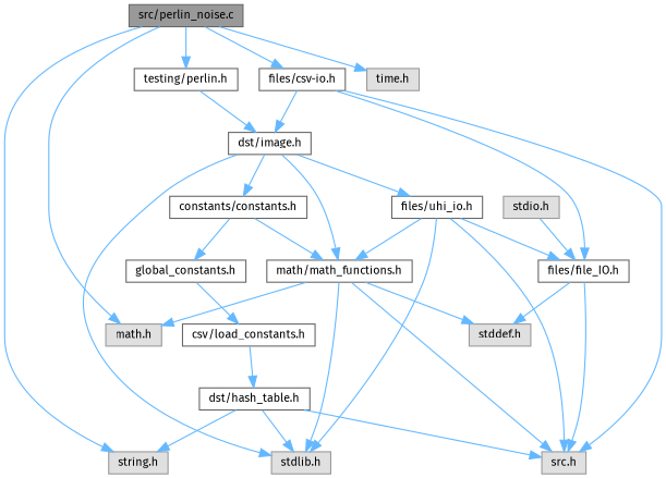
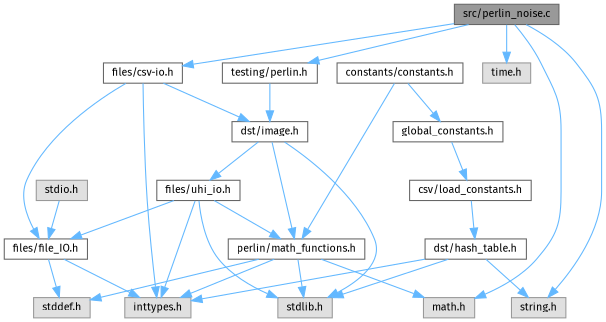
  digraph {
    fontname="Fira Sans"
    node [color=grey40 fillcolor=white fontname="Fira Sans" fontsize=10 shape=box style=filled]
    edge [color=steelblue1 fontname="Fira Sans" fontsize=10 labelfontname=Helvetica labelfontsize=10 style=solid]
    n1 [color=gray40 fillcolor=grey60 fontcolor=black height=0.2 label="src/perlin_noise.c" width=0.4]
    n2 [height=0.2 label="testing/perlin.h" width=0.4]
    n3 [color=grey60 fillcolor="#E0E0E0" height=0.2 label="math.h" width=0.4]
    n4 [color=grey60 fillcolor="#E0E0E0" height=0.2 label="string.h" width=0.4]
    n5 [height=0.2 label="files/csv-io.h" width=0.4]
    n6 [color=grey60 fillcolor="#E0E0E0" height=0.2 label="time.h" width=0.4]
    n7 [height=0.2 label="dst/image.h" width=0.4]
-   n8 [color=grey60 fillcolor="#E0E0E0" height=0.2 label="src.h" width=0.4]
+   n8 [color=grey60 fillcolor="#E0E0E0" height=0.2 label="inttypes.h" width=0.4]
    n9 [height=0.2 label="files/file_IO.h" width=0.4]
-   n10 [height=0.2 label="math/math_functions.h" width=0.4]
+   n10 [height=0.2 label="perlin/math_functions.h" width=0.4]
    n11 [color=grey60 fillcolor="#E0E0E0" height=0.2 label="stdlib.h" width=0.4]
    n12 [height=0.2 label="constants/constants.h" width=0.4]
    n13 [height=0.2 label="files/uhi_io.h" width=0.4]
    n14 [color=grey60 fillcolor="#E0E0E0" height=0.2 label="stddef.h" width=0.4]
    n15 [height=0.2 label="global_constants.h" width=0.4]
    n16 [height=0.2 label="csv/load_constants.h" width=0.4]
    n17 [height=0.2 label="dst/hash_table.h" width=0.4]
    n18 [color=grey60 fillcolor="#E0E0E0" height=0.2 label="stdio.h" width=0.4]
    n1 -> n2
    n1 -> n3
    n1 -> n4
    n1 -> n5
    n1 -> n6
    n2 -> n7
    n5 -> n7
    n5 -> n8
    n5 -> n9
    n7 -> n10
    n7 -> n11
-   n7 -> n12
    n7 -> n13
    n9 -> n8
    n9 -> n14
    n10 -> n3
    n10 -> n8
    n10 -> n11
    n10 -> n14
    n12 -> n10
    n12 -> n15
    n13 -> n8
    n13 -> n9
    n13 -> n10
    n13 -> n11
    n15 -> n16
    n16 -> n17
    n17 -> n4
    n17 -> n8
    n17 -> n11
    n18 -> n9
  }
